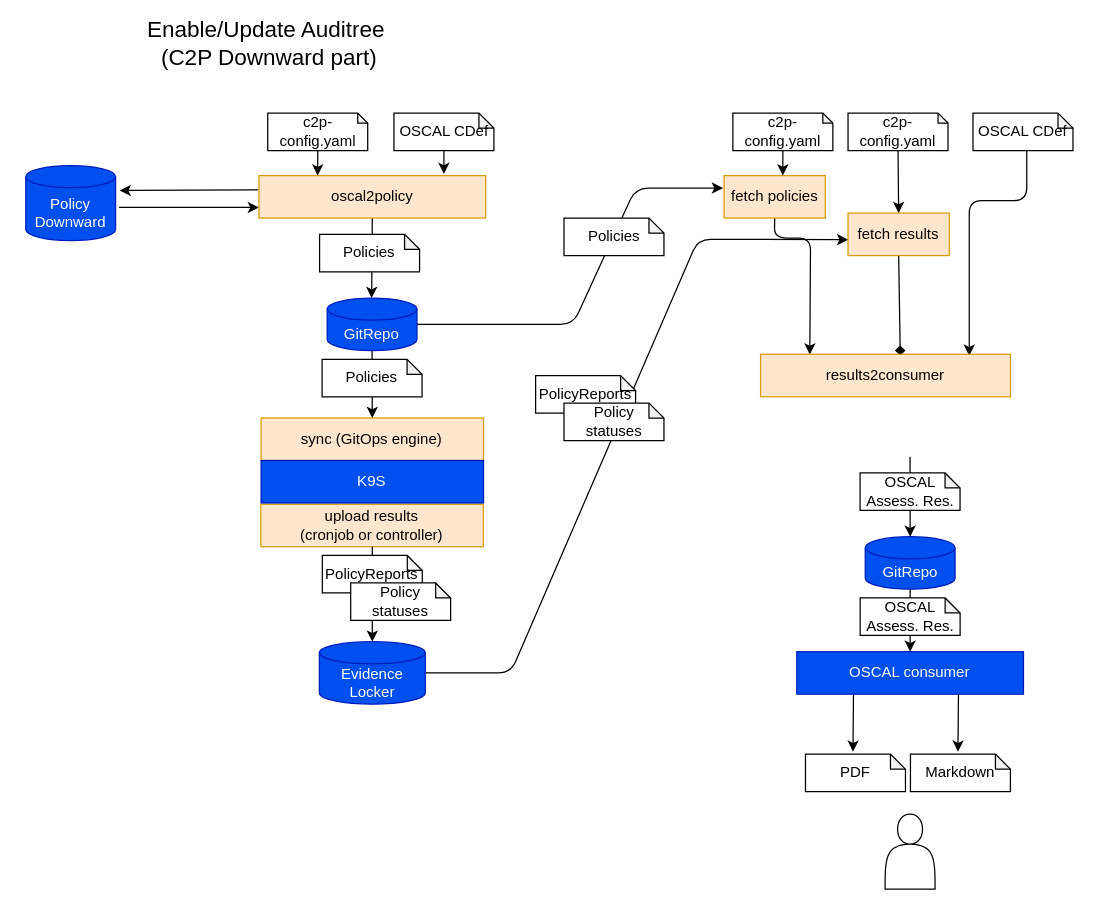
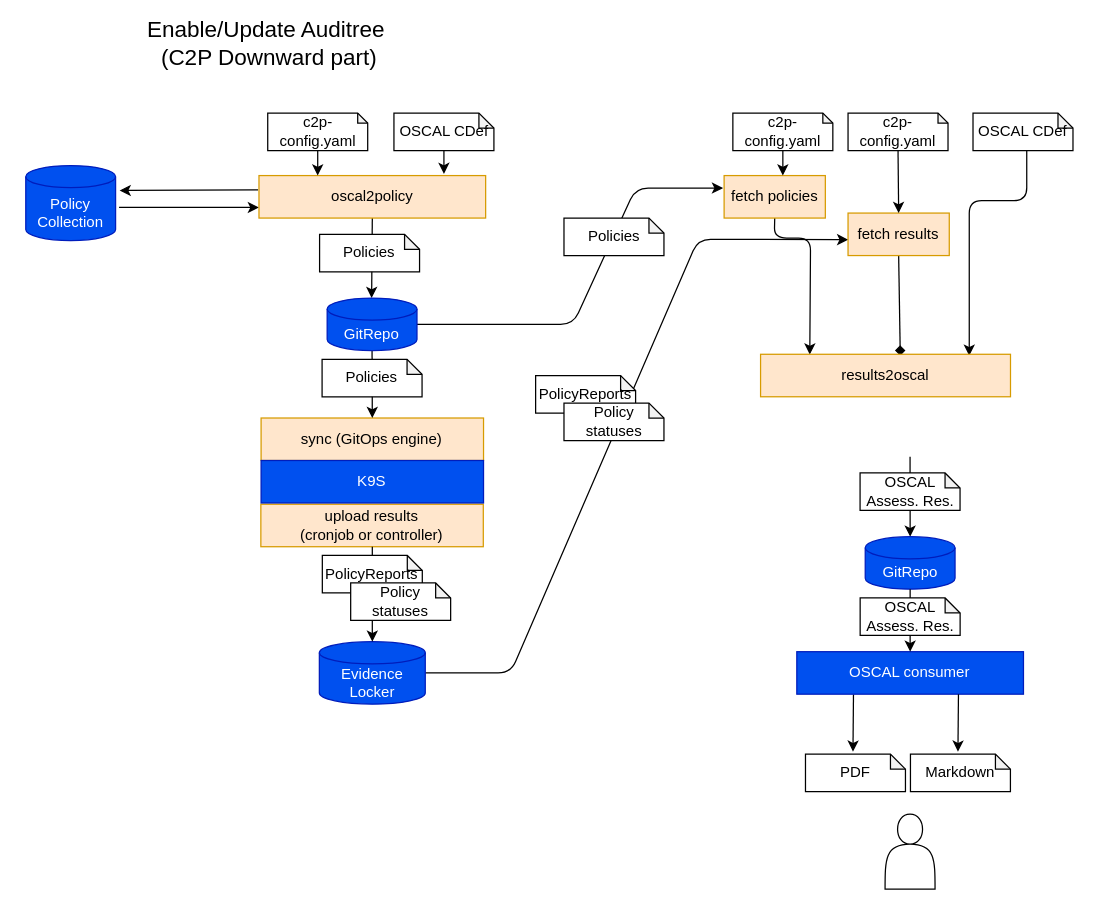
  <mxCell id="0" />
  <mxCell id="1" parent="0" />
  <mxCell id="2" value="Enable/Update Auditree&amp;nbsp;&lt;br&gt;(C2P Downward part)" style="text;html=1;strokeColor=none;fillColor=none;align=center;verticalAlign=middle;whiteSpace=wrap;rounded=0;fontSize=18;" vertex="1" parent="1"><mxGeometry x="109.62" y="20" width="210" height="30" as="geometry" /></mxCell>
  <mxCell id="3" style="edgeStyle=none;html=1;entryX=0.816;entryY=-0.039;entryDx=0;entryDy=0;exitX=0.5;exitY=1;exitDx=0;exitDy=0;entryPerimeter=0;exitPerimeter=0;" edge="1" parent="1" source="10" target="7"><mxGeometry relative="1" as="geometry"><mxPoint x="354.12" y="170" as="sourcePoint" /><mxPoint x="364.12" y="150" as="targetPoint" /></mxGeometry></mxCell>
  <mxCell id="4" style="edgeStyle=none;html=1;entryX=0;entryY=0.75;entryDx=0;entryDy=0;exitX=1.001;exitY=0.634;exitDx=0;exitDy=0;exitPerimeter=0;" edge="1" parent="1" target="7"><mxGeometry relative="1" as="geometry"><mxPoint x="154.62" y="233" as="targetPoint" /><mxPoint x="94.68" y="165.36" as="sourcePoint" /></mxGeometry></mxCell>
  <mxCell id="5" style="edgeStyle=none;html=1;exitX=-0.004;exitY=0.338;exitDx=0;exitDy=0;exitPerimeter=0;entryX=1.008;entryY=0.298;entryDx=0;entryDy=0;entryPerimeter=0;" edge="1" parent="1" source="7"><mxGeometry relative="1" as="geometry"><mxPoint x="95.1" y="151.92" as="targetPoint" /></mxGeometry></mxCell>
  <mxCell id="6" style="edgeStyle=none;html=1;exitX=0.5;exitY=1;exitDx=0;exitDy=0;" edge="1" parent="1" source="7"><mxGeometry relative="1" as="geometry"><mxPoint x="296.765" y="238" as="targetPoint" /></mxGeometry></mxCell>
  <mxCell id="7" value="oscal2policy" style="rounded=0;whiteSpace=wrap;html=1;fillColor=#ffe6cc;strokeColor=#d79b00;" vertex="1" parent="1"><mxGeometry x="206.62" y="140" width="181.38" height="34" as="geometry" /></mxCell>
  <mxCell id="8" value="Policies" style="shape=note;whiteSpace=wrap;html=1;backgroundOutline=1;darkOpacity=0.05;size=12;" vertex="1" parent="1"><mxGeometry x="255.12" y="187" width="80" height="30" as="geometry" /></mxCell>
  <mxCell id="9" value="sync (GitOps engine)" style="rounded=0;whiteSpace=wrap;html=1;fillColor=#ffe6cc;strokeColor=#d79b00;" vertex="1" parent="1"><mxGeometry x="208.31" y="334" width="178" height="34" as="geometry" /></mxCell>
  <mxCell id="10" value="OSCAL CDef" style="shape=note;whiteSpace=wrap;html=1;backgroundOutline=1;darkOpacity=0.05;size=12;" vertex="1" parent="1"><mxGeometry x="314.62" y="90" width="80" height="30" as="geometry" /></mxCell>
  <mxCell id="11" style="edgeStyle=none;html=1;entryX=0.002;entryY=0.626;entryDx=0;entryDy=0;exitX=1;exitY=0.5;exitDx=0;exitDy=0;exitPerimeter=0;entryPerimeter=0;" edge="1" parent="1" source="12" target="45"><mxGeometry relative="1" as="geometry"><mxPoint x="538" y="154" as="targetPoint" /><Array as="points"><mxPoint x="408" y="538" /><mxPoint x="558" y="191" /></Array></mxGeometry></mxCell>
  <mxCell id="12" value="Evidence Locker" style="shape=cylinder3;whiteSpace=wrap;html=1;boundedLbl=1;backgroundOutline=1;size=8.846;fillColor=#0050ef;fontColor=#ffffff;strokeColor=#001DBC;" vertex="1" parent="1"><mxGeometry x="254.93" y="513" width="84.76" height="50" as="geometry" /></mxCell>
  <mxCell id="13" value="c2p-config.yaml" style="shape=note;whiteSpace=wrap;html=1;backgroundOutline=1;darkOpacity=0.05;size=8;" vertex="1" parent="1"><mxGeometry x="213.62" y="90" width="80" height="30" as="geometry" /></mxCell>
  <mxCell id="14" style="edgeStyle=none;html=1;exitX=0.5;exitY=1;exitDx=0;exitDy=0;exitPerimeter=0;" edge="1" parent="1" source="13"><mxGeometry relative="1" as="geometry"><mxPoint x="261.62" y="184" as="sourcePoint" /><mxPoint x="253.62" y="140" as="targetPoint" /></mxGeometry></mxCell>
- <mxCell id="15" value="Policy Downward" style="shape=cylinder3;whiteSpace=wrap;html=1;boundedLbl=1;backgroundOutline=1;size=8.846;fillColor=#0050ef;fontColor=#ffffff;strokeColor=#001DBC;" vertex="1" parent="1"><mxGeometry x="20" y="132" width="71.88" height="60" as="geometry" /></mxCell>
+ <mxCell id="15" value="Policy Collection" style="shape=cylinder3;whiteSpace=wrap;html=1;boundedLbl=1;backgroundOutline=1;size=8.846;fillColor=#0050ef;fontColor=#ffffff;strokeColor=#001DBC;" vertex="1" parent="1"><mxGeometry x="20" y="132" width="71.88" height="60" as="geometry" /></mxCell>
  <mxCell id="16" style="edgeStyle=none;html=1;entryX=0.5;entryY=0;entryDx=0;entryDy=0;exitX=0.5;exitY=1;exitDx=0;exitDy=0;exitPerimeter=0;" edge="1" parent="1" source="18" target="9"><mxGeometry relative="1" as="geometry"><mxPoint x="296.941" y="288" as="sourcePoint" /><mxPoint x="297.05" y="322" as="targetPoint" /></mxGeometry></mxCell>
  <mxCell id="17" style="edgeStyle=none;html=1;exitX=1;exitY=0.5;exitDx=0;exitDy=0;exitPerimeter=0;" edge="1" parent="1" source="18"><mxGeometry relative="1" as="geometry"><mxPoint x="578" y="150" as="targetPoint" /><Array as="points"><mxPoint x="458" y="259" /><mxPoint x="508" y="150" /></Array></mxGeometry></mxCell>
  <mxCell id="18" value="GitRepo" style="shape=cylinder3;whiteSpace=wrap;html=1;boundedLbl=1;backgroundOutline=1;size=8.846;fillColor=#0050ef;fontColor=#ffffff;strokeColor=#001DBC;" vertex="1" parent="1"><mxGeometry x="261.18" y="238" width="71.88" height="42" as="geometry" /></mxCell>
  <mxCell id="19" value="upload results &lt;br&gt;(cronjob or controller)" style="rounded=0;whiteSpace=wrap;html=1;fillColor=#ffe6cc;strokeColor=#d79b00;" vertex="1" parent="1"><mxGeometry x="208.12" y="403" width="178" height="34" as="geometry" /></mxCell>
  <mxCell id="20" value="K9S" style="rounded=0;whiteSpace=wrap;html=1;fillColor=#0050ef;strokeColor=#001DBC;fontColor=#ffffff;" vertex="1" parent="1"><mxGeometry x="208.31" y="368" width="178" height="34" as="geometry" /></mxCell>
  <mxCell id="21" value="Policies" style="shape=note;whiteSpace=wrap;html=1;backgroundOutline=1;darkOpacity=0.05;size=12;" vertex="1" parent="1"><mxGeometry x="257.12" y="287" width="80" height="30" as="geometry" /></mxCell>
  <mxCell id="22" style="edgeStyle=none;html=1;entryX=0.5;entryY=0;entryDx=0;entryDy=0;exitX=0.5;exitY=1;exitDx=0;exitDy=0;exitPerimeter=0;entryPerimeter=0;" edge="1" parent="1" target="12"><mxGeometry relative="1" as="geometry"><mxPoint x="297.31" y="437" as="sourcePoint" /><mxPoint x="297.5" y="491" as="targetPoint" /></mxGeometry></mxCell>
  <mxCell id="23" value="PolicyReports" style="shape=note;whiteSpace=wrap;html=1;backgroundOutline=1;darkOpacity=0.05;size=12;" vertex="1" parent="1"><mxGeometry x="257.31" y="444" width="80" height="30" as="geometry" /></mxCell>
  <mxCell id="24" value="Policy statuses" style="shape=note;whiteSpace=wrap;html=1;backgroundOutline=1;darkOpacity=0.05;size=12;" vertex="1" parent="1"><mxGeometry x="280" y="466" width="80" height="30" as="geometry" /></mxCell>
  <mxCell id="25" style="edgeStyle=none;html=1;exitX=0.5;exitY=1;exitDx=0;exitDy=0;exitPerimeter=0;entryX=0.835;entryY=0.035;entryDx=0;entryDy=0;entryPerimeter=0;" edge="1" parent="1" target="49"><mxGeometry relative="1" as="geometry"><mxPoint x="821" y="120" as="sourcePoint" /><mxPoint x="821" y="180" as="targetPoint" /><Array as="points"><mxPoint x="821" y="160" /><mxPoint x="775" y="160" /></Array></mxGeometry></mxCell>
  <mxCell id="26" style="edgeStyle=none;html=1;entryX=0.5;entryY=0;entryDx=0;entryDy=0;entryPerimeter=0;" edge="1" parent="1" target="34"><mxGeometry relative="1" as="geometry"><mxPoint x="727.643" y="365" as="sourcePoint" /></mxGeometry></mxCell>
  <mxCell id="27" style="edgeStyle=none;html=1;exitX=0.5;exitY=1;exitDx=0;exitDy=0;entryX=0.197;entryY=0.007;entryDx=0;entryDy=0;entryPerimeter=0;" edge="1" parent="1" source="28" target="49"><mxGeometry relative="1" as="geometry"><Array as="points"><mxPoint x="619" y="190" /><mxPoint x="648" y="190" /></Array></mxGeometry></mxCell>
  <mxCell id="28" value="fetch policies" style="rounded=0;whiteSpace=wrap;html=1;fillColor=#ffe6cc;strokeColor=#d79b00;" vertex="1" parent="1"><mxGeometry x="578.83" y="140" width="81" height="34" as="geometry" /></mxCell>
  <mxCell id="29" value="OSCAL CDef" style="shape=note;whiteSpace=wrap;html=1;backgroundOutline=1;darkOpacity=0.05;size=12;" vertex="1" parent="1"><mxGeometry x="778" y="90" width="80" height="30" as="geometry" /></mxCell>
  <mxCell id="30" value="c2p-config.yaml" style="shape=note;whiteSpace=wrap;html=1;backgroundOutline=1;darkOpacity=0.05;size=8;" vertex="1" parent="1"><mxGeometry x="585.83" y="90" width="80" height="30" as="geometry" /></mxCell>
  <mxCell id="31" style="edgeStyle=none;html=1;exitX=0.5;exitY=1;exitDx=0;exitDy=0;exitPerimeter=0;" edge="1" parent="1" source="30"><mxGeometry relative="1" as="geometry"><mxPoint x="633.83" y="184" as="sourcePoint" /><mxPoint x="625.83" y="140" as="targetPoint" /></mxGeometry></mxCell>
  <mxCell id="32" value="PolicyReports" style="shape=note;whiteSpace=wrap;html=1;backgroundOutline=1;darkOpacity=0.05;size=12;" vertex="1" parent="1"><mxGeometry x="428" y="300" width="80" height="30" as="geometry" /></mxCell>
  <mxCell id="33" value="Policy statuses" style="shape=note;whiteSpace=wrap;html=1;backgroundOutline=1;darkOpacity=0.05;size=12;" vertex="1" parent="1"><mxGeometry x="450.69" y="322" width="80" height="30" as="geometry" /></mxCell>
  <mxCell id="34" value="GitRepo" style="shape=cylinder3;whiteSpace=wrap;html=1;boundedLbl=1;backgroundOutline=1;size=8.846;fillColor=#0050ef;fontColor=#ffffff;strokeColor=#001DBC;" vertex="1" parent="1"><mxGeometry x="691.75" y="429" width="71.88" height="42" as="geometry" /></mxCell>
  <mxCell id="35" value="OSCAL Assess. Res." style="shape=note;whiteSpace=wrap;html=1;backgroundOutline=1;darkOpacity=0.05;size=12;" vertex="1" parent="1"><mxGeometry x="687.63" y="378" width="80" height="30" as="geometry" /></mxCell>
  <mxCell id="36" style="edgeStyle=none;html=1;exitX=0.25;exitY=1;exitDx=0;exitDy=0;" edge="1" parent="1" source="37"><mxGeometry relative="1" as="geometry"><mxPoint x="681.94" y="601" as="targetPoint" /></mxGeometry></mxCell>
  <mxCell id="37" value="OSCAL consumer" style="rounded=0;whiteSpace=wrap;html=1;fillColor=#0050ef;fontColor=#ffffff;strokeColor=#001DBC;" vertex="1" parent="1"><mxGeometry x="637" y="521" width="181.38" height="34" as="geometry" /></mxCell>
  <mxCell id="38" style="edgeStyle=none;html=1;entryX=0.5;entryY=0;entryDx=0;entryDy=0;exitX=0.5;exitY=1;exitDx=0;exitDy=0;exitPerimeter=0;" edge="1" parent="1" source="34" target="37"><mxGeometry relative="1" as="geometry"><mxPoint x="737.643" y="375" as="sourcePoint" /><mxPoint x="737.69" y="439" as="targetPoint" /></mxGeometry></mxCell>
  <mxCell id="39" value="OSCAL Assess. Res." style="shape=note;whiteSpace=wrap;html=1;backgroundOutline=1;darkOpacity=0.05;size=12;" vertex="1" parent="1"><mxGeometry x="687.69" y="478" width="80" height="30" as="geometry" /></mxCell>
  <mxCell id="40" value="PDF" style="shape=note;whiteSpace=wrap;html=1;backgroundOutline=1;darkOpacity=0.05;size=12;" vertex="1" parent="1"><mxGeometry x="643.94" y="603" width="80" height="30" as="geometry" /></mxCell>
  <mxCell id="41" style="edgeStyle=none;html=1;exitX=0.25;exitY=1;exitDx=0;exitDy=0;" edge="1" parent="1"><mxGeometry relative="1" as="geometry"><mxPoint x="765.94" y="601" as="targetPoint" /><mxPoint x="766.345" y="555" as="sourcePoint" /></mxGeometry></mxCell>
  <mxCell id="42" value="Markdown" style="shape=note;whiteSpace=wrap;html=1;backgroundOutline=1;darkOpacity=0.05;size=12;" vertex="1" parent="1"><mxGeometry x="727.94" y="603" width="80" height="30" as="geometry" /></mxCell>
  <mxCell id="43" value="" style="shape=actor;whiteSpace=wrap;html=1;" vertex="1" parent="1"><mxGeometry x="707.63" y="651" width="40" height="60" as="geometry" /></mxCell>
  <mxCell id="44" style="edgeStyle=none;html=1;exitX=0.5;exitY=1;exitDx=0;exitDy=0;entryX=0.559;entryY=0.035;entryDx=0;entryDy=0;entryPerimeter=0;endArrow=diamond;" edge="1" parent="1" source="45" target="49"><mxGeometry relative="1" as="geometry" /></mxCell>
  <mxCell id="45" value="fetch results" style="rounded=0;whiteSpace=wrap;html=1;fillColor=#ffe6cc;strokeColor=#d79b00;" vertex="1" parent="1"><mxGeometry x="678" y="170" width="81" height="34" as="geometry" /></mxCell>
  <mxCell id="46" value="Policies" style="shape=note;whiteSpace=wrap;html=1;backgroundOutline=1;darkOpacity=0.05;size=12;" vertex="1" parent="1"><mxGeometry x="450.69" y="174" width="80" height="30" as="geometry" /></mxCell>
  <mxCell id="47" value="c2p-config.yaml" style="shape=note;whiteSpace=wrap;html=1;backgroundOutline=1;darkOpacity=0.05;size=8;" vertex="1" parent="1"><mxGeometry x="678" y="90" width="80" height="30" as="geometry" /></mxCell>
  <mxCell id="48" style="edgeStyle=none;html=1;exitX=0.5;exitY=1;exitDx=0;exitDy=0;exitPerimeter=0;entryX=0.5;entryY=0;entryDx=0;entryDy=0;" edge="1" parent="1" source="47" target="45"><mxGeometry relative="1" as="geometry"><mxPoint x="726" y="184" as="sourcePoint" /><mxPoint x="718" y="140" as="targetPoint" /></mxGeometry></mxCell>
- <mxCell id="49" value="results2consumer" style="rounded=0;whiteSpace=wrap;html=1;fillColor=#ffe6cc;strokeColor=#d79b00;" vertex="1" parent="1"><mxGeometry x="608" y="283" width="200" height="34" as="geometry" /></mxCell>
+ <mxCell id="49" value="results2oscal" style="rounded=0;whiteSpace=wrap;html=1;fillColor=#ffe6cc;strokeColor=#d79b00;" vertex="1" parent="1"><mxGeometry x="608" y="283" width="200" height="34" as="geometry" /></mxCell>
